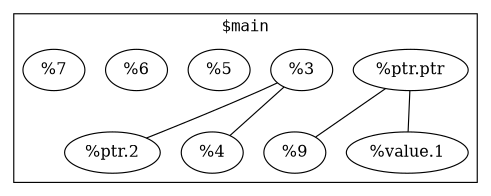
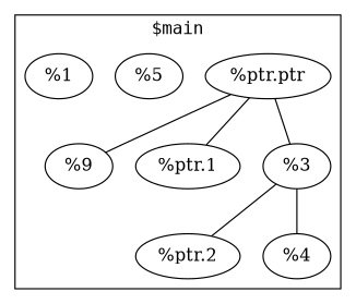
  graph {
    fontname=monospace
    n1 [label="%ptr.ptr"]
    n2 [label="%9"]
-   n3 [label="%value.1"]
+   n3 [label="%ptr.1"]
    n4 [label="%3"]
    n5 [label="%ptr.2"]
    n6 [label="%4"]
    n7 [label="%5"]
-   n8 [label="%6"]
-   n9 [label="%7"]
+   n8 [label="%1"]
    subgraph cluster_1 {
      label="$main"
      n1
      n2
      n3
      n4
      n5
      n6
      n7
      n8
-     n9
    }
    n1 -- n2
    n1 -- n3
+   n1 -- n4
    n4 -- n5
    n4 -- n6
  }
